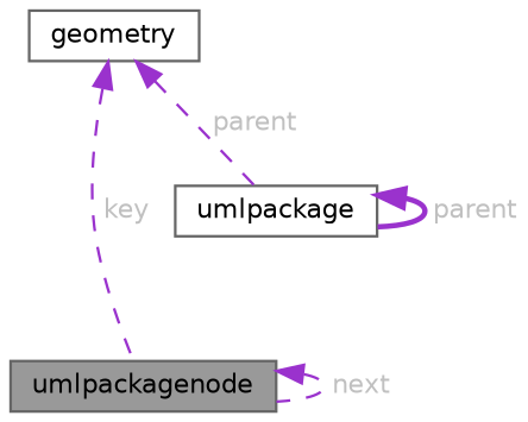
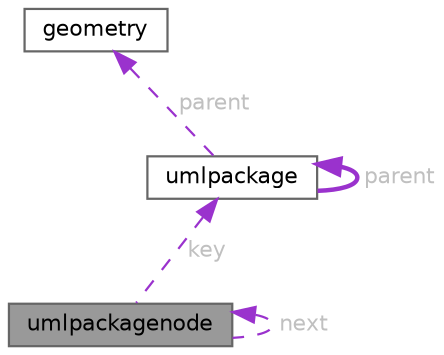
  digraph {
    node [color=gray40 fillcolor=white fontname=Helvetica fontsize=10 shape=box style=filled]
    edge [color=darkorchid3 dir=back fontcolor=grey fontname=Helvetica fontsize=10 labelfontname=Helvetica labelfontsize=10 style=dashed]
    n1 [fillcolor=grey60 fontcolor=black height=0.2 label=umlpackagenode width=0.4]
    n2 [height=0.2 label=umlpackage width=0.4]
    n3 [height=0.2 label=geometry width=0.4]
    n1 -> n1 [label=" next"]
-   n3 -> n1 [label=" key"]
+   n2 -> n1 [label=" key"]
    n2 -> n2 [label=" parent" style=bold]
    n3 -> n2 [label=" parent"]
  }
